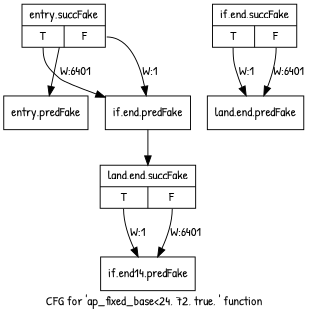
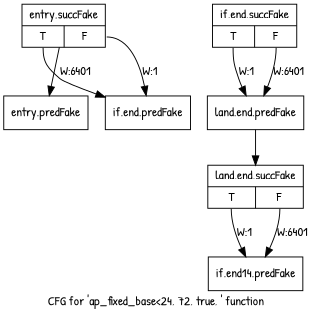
  digraph {
    fontname="Patrick Hand"
    label="CFG for 'ap_fixed_base\<24, 72, true, ' function"
    node [fontname="Patrick Hand" shape=record filename="/tools/Xilinx/Vitis_HLS/2022.1/include/ap_fixed_base.h" linenumber=857]
    edge [execusionnum=6400 filename="/tools/Xilinx/Vitis_HLS/2022.1/include/ap_fixed_base.h" fontname="Patrick Hand" tailport=s0]
    n1 [label="{entry.predFake}" filename="" linenumber=""]
    n2 [label="{entry.succFake|{<s0>T|<s1>F}}" linenumber=854]
    n3 [label="{if.end.predFake}" linenumber=855]
    n4 [label="{if.end.succFake|{<s0>T|<s1>F}}"]
    n5 [label="{land.end.predFake}"]
    n6 [label="{land.end.succFake|{<s0>T|<s1>F}}" linenumber=863]
    n7 [label="{if.end14.predFake}" linenumber=951]
    n2 -> n1 [tailport=""]
    n2 -> n3 [label="W:6401"]
    n2 -> n3 [label="W:1" tailport=s1 execusionnum="" filename=""]
    n4 -> n5 [execusionnum=0 label="W:1" filename=""]
    n4 -> n5 [label="W:6401" tailport=s1 execusionnum="" filename=""]
-   n3 -> n6 [tailport=""]
+   n5 -> n6 [tailport=""]
    n6 -> n7 [execusionnum=0 label="W:1"]
    n6 -> n7 [label="W:6401" tailport=s1]
  }
